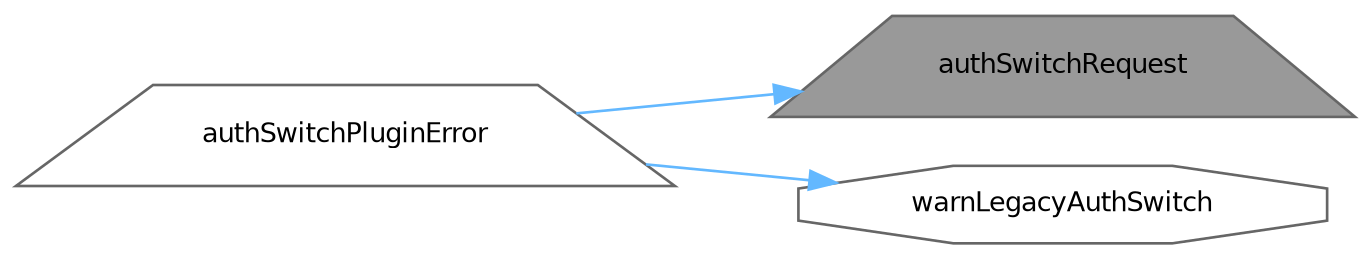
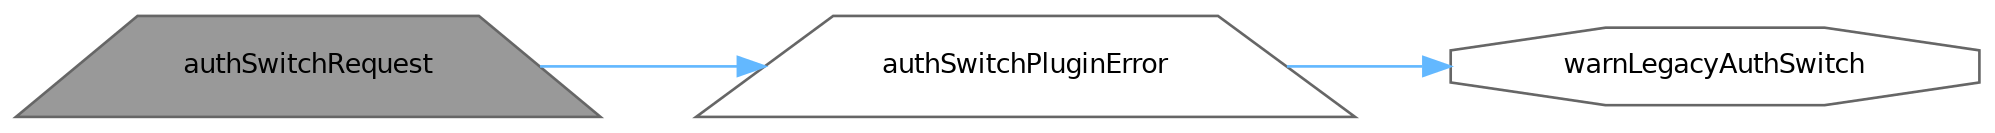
  digraph {
    rankdir=LR
    node [color=grey40 fillcolor=white fontname=Helvetica fontsize=10 shape=trapezium style=filled]
    edge [color=steelblue1 fontname=Helvetica fontsize=10 labelfontname=Helvetica labelfontsize=10 style=solid]
    n1 [color=gray40 fillcolor=grey60 fontcolor=black height=0.2 label=authSwitchRequest width=0.4]
    n2 [height=0.2 label=authSwitchPluginError width=0.4]
    n3 [height=0.2 label=warnLegacyAuthSwitch shape=octagon width=0.4]
-   n2 -> n1
+   n1 -> n2
    n2 -> n3
  }
